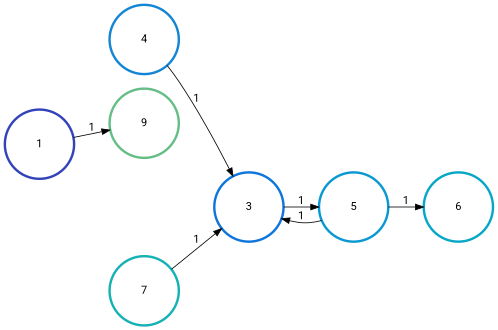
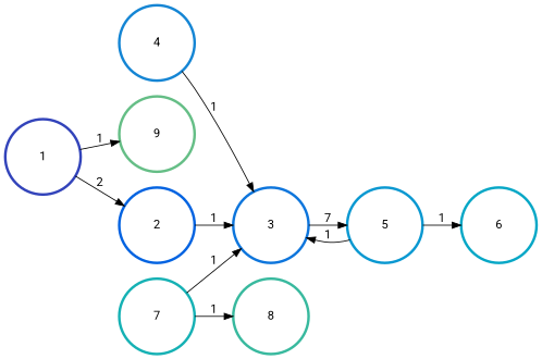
  digraph {
    fontname=Roboto
    rankdir=LR
    node [fontname=Roboto penwidth=3]
    edge [color=black fontname=Roboto penwidth=1]
    n1 [color="#3243BA" height=1.2 label=1 width=1.2]
+   n2 [color="#0363E1" height=1.2 label=2 width=1.2]
    n3 [color="#65BE86" height=1.2 label=9 width=1.2]
    n4 [color="#0D75DC" height=1.2 label=3 width=1.2]
    n5 [color="#15B1B4" height=1.2 label=7 width=1.2]
+   n6 [color="#38B99E" height=1.2 label=8 width=1.2]
    n7 [color="#0998D1" height=1.2 label=5 width=1.2]
    n8 [color="#1485D4" height=1.2 label=4 width=1.2]
    n9 [color="#06A7C6" height=1.2 label=6 width=1.2]
+   n1 -> n2 [label=2]
    n1 -> n3 [label=1]
-   n4 -> n7 [label=1]
+   n2 -> n4 [label=1]
+   n4 -> n7 [label=7]
    n5 -> n4 [label=1]
+   n5 -> n6 [label=1]
    n7 -> n4 [label=1]
    n7 -> n9 [label=1]
    n8 -> n4 [label=1]
  }
